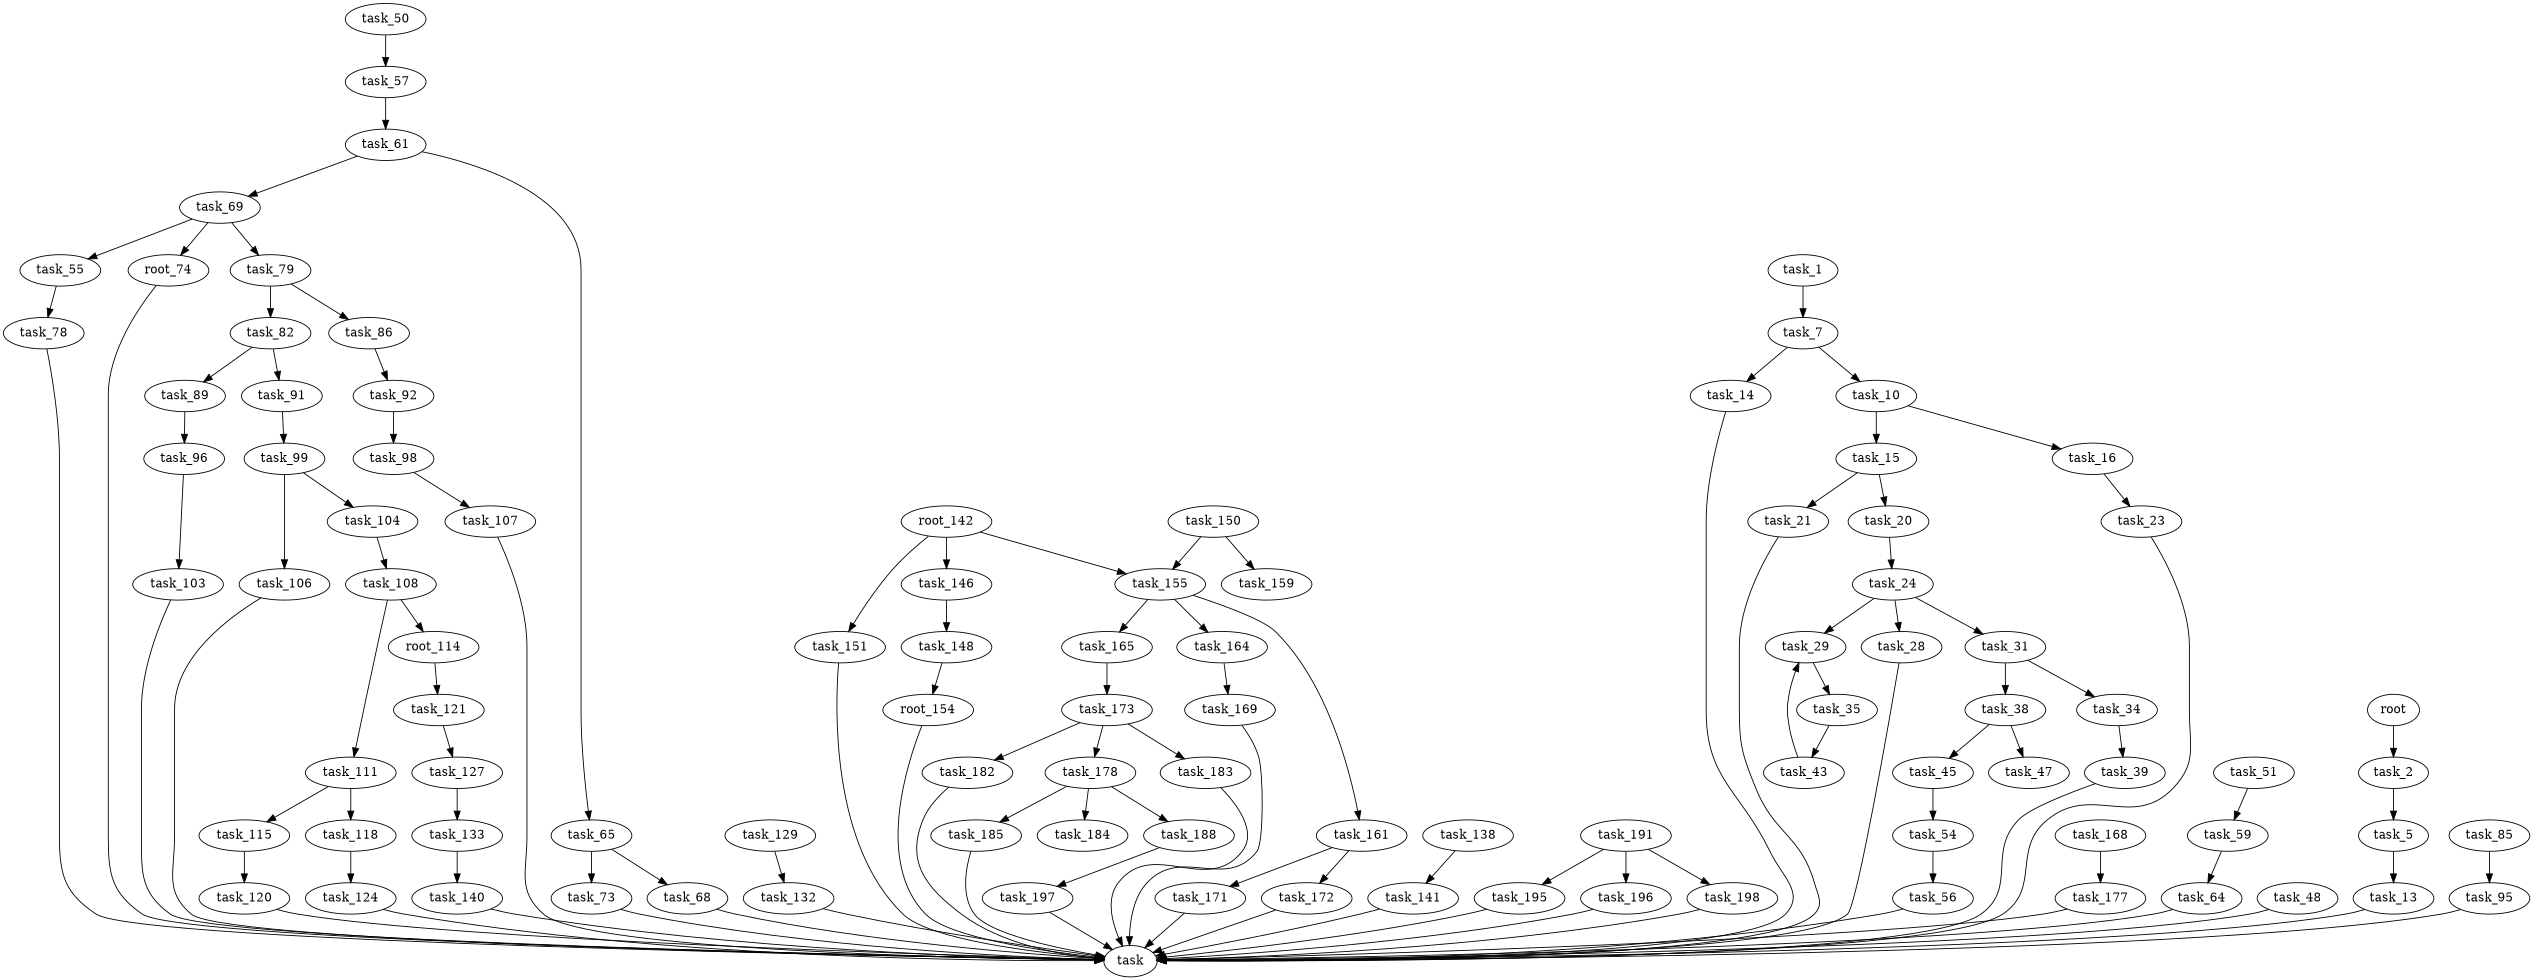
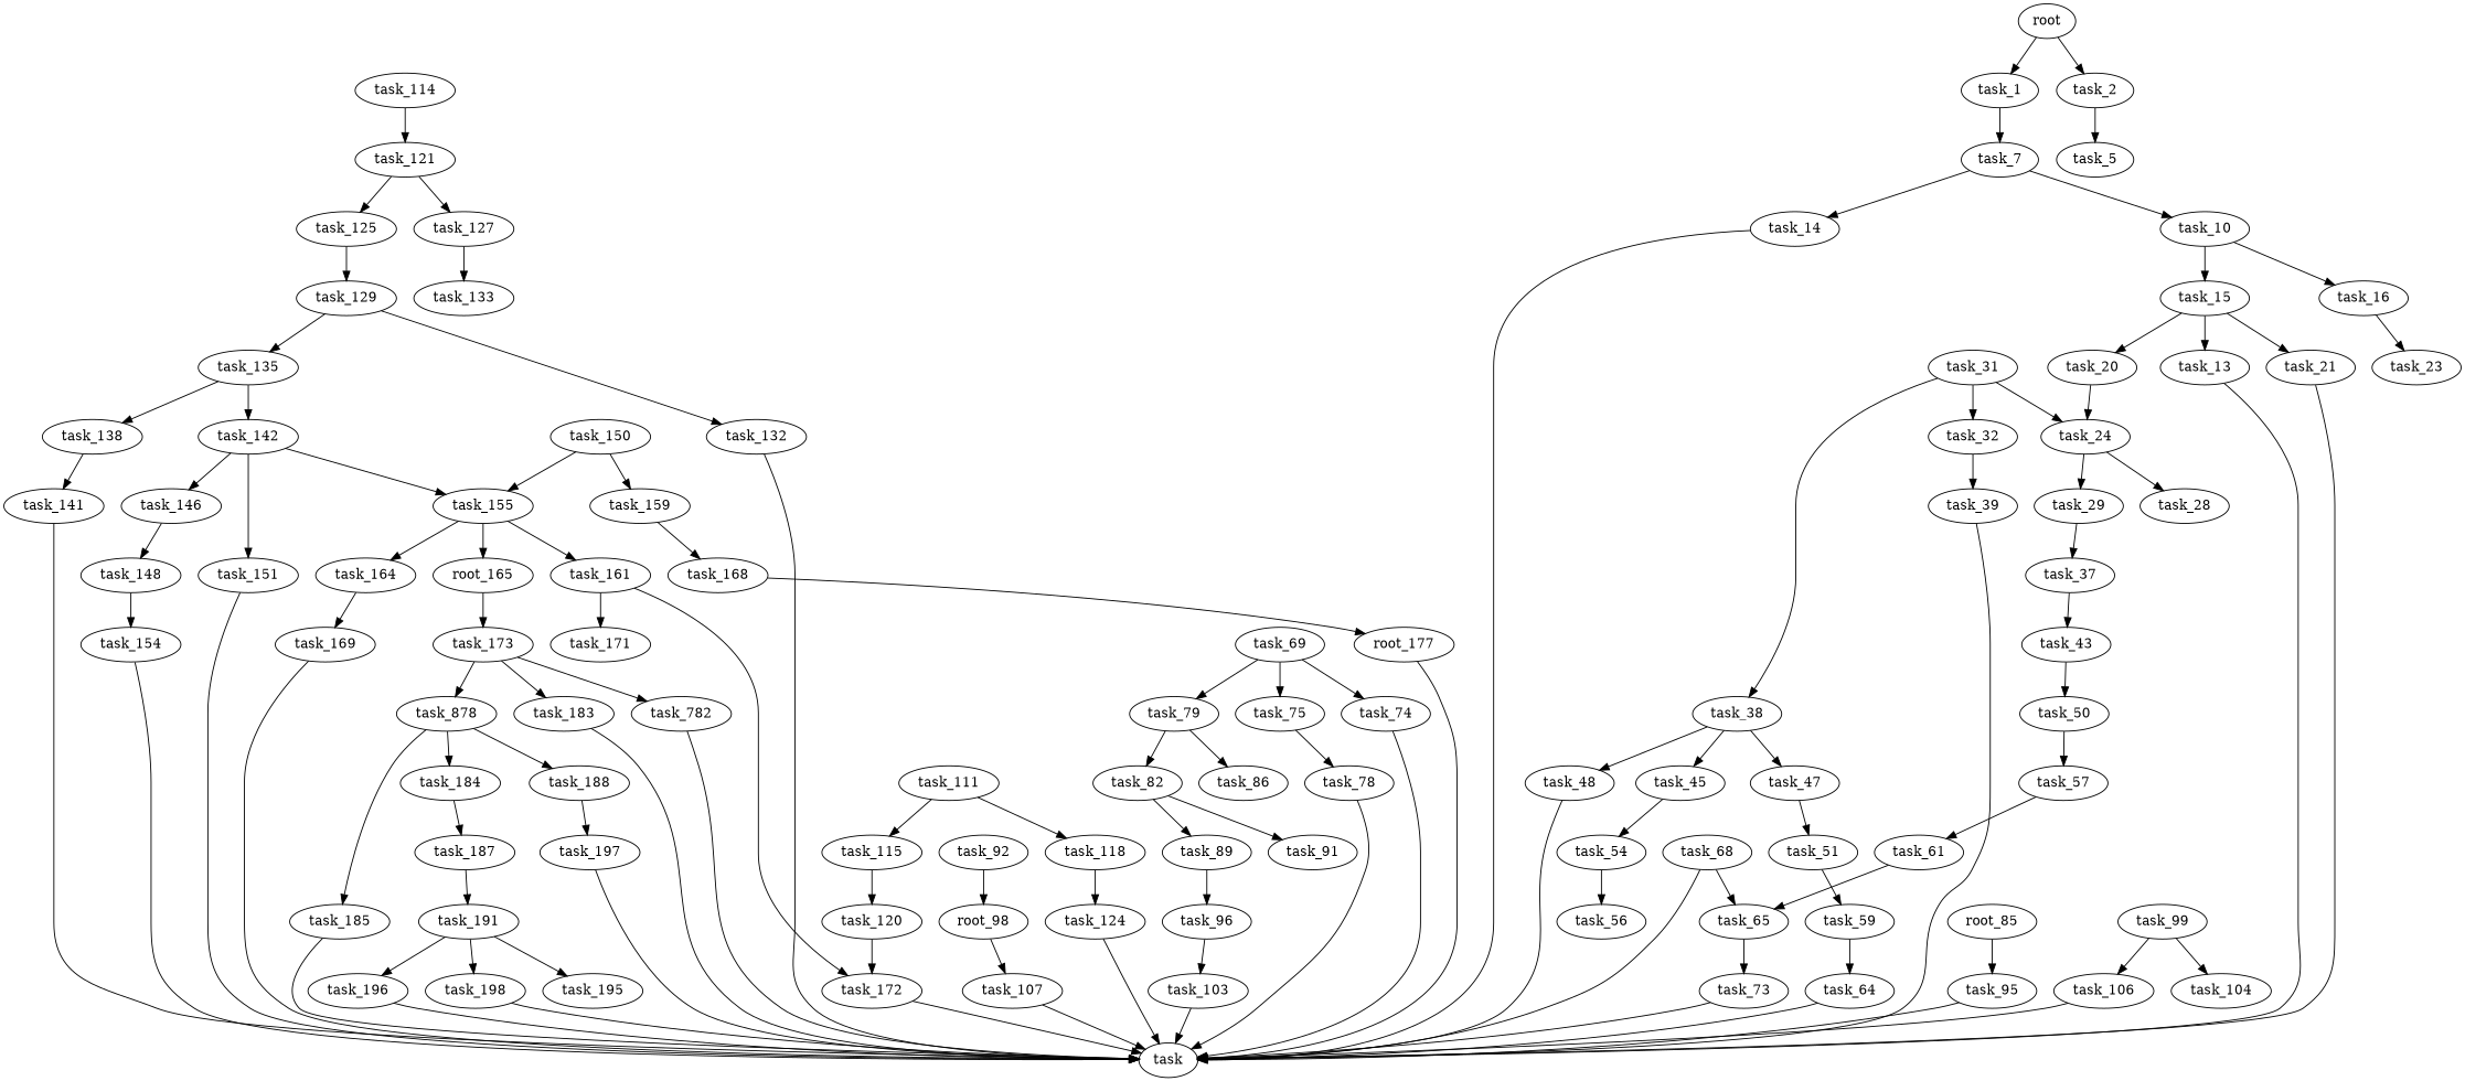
  digraph {
    n1 [label=task]
    task_124
    task_107
    task_129
+   task_135
    task_132
-   task_142 [label=root_142]
+   task_142
    task_138
-   task_182
+   task_182 [label=task_782]
    task_155
    task_151
    task_146
    task_141
    task_191
    task_196
    task_198
    task_195
    task_161
-   task_165
+   task_165 [label=root_165]
    task_164
    task_172
    task_171
    task_173
    task_169
    task_24
    task_29
    task_28
    task_31
-   task_35
-   task_34
+   task_35 [label=task_37]
+   task_34 [label=task_32]
    task_38
-   task_177
+   task_177 [label=root_177]
    task_16
    task_23
    task_150
    task_159
    task_168
    task_89
    task_96
    task_103
    task_7
    task_14
    task_10
    task_15
-   task_74 [label=root_74]
+   task_74
    task_43
-   task_114 [label=root_114]
+   task_114
    task_121
+   task_125
    task_127
    task_39
    task_69
    task_79
-   task_75 [label=task_55]
+   task_75
    task_82
    task_86
    task_78
    task_185
    task_64
    task_56
-   task_178
+   task_178 [label=task_878]
    task_183
    task_184
    task_188
    task_148
-   task_154 [label=root_154]
+   task_154
    task_48
    task_47
    task_45
    task_51
    task_54
+   task_187
    task_50
    task_57
    task_61
    task_104
-   task_108
    task_111
    task_120
    root
    task_2
    task_1
    task_5
    task_13
    task_91
    task_99
    task_197
    task_106
    task_68
    task_65
    task_133
-   task_140
    task_21
    task_20
    task_115
    task_92
    task_59
-   task_85
+   task_85 [label=root_85]
    task_95
-   task_98
+   task_98 [label=root_98]
    task_118
    task_73
    task_124 -> n1
    task_107 -> n1
+   task_129 -> task_135
    task_129 -> task_132
+   task_135 -> task_142
+   task_135 -> task_138
    task_132 -> n1
    task_142 -> task_155
    task_142 -> task_151
    task_142 -> task_146
    task_138 -> task_141
    task_182 -> n1
    task_155 -> task_161
    task_155 -> task_165
    task_155 -> task_164
    task_151 -> n1
    task_146 -> task_148
    task_141 -> n1
    task_191 -> task_196
    task_191 -> task_198
    task_191 -> task_195
    task_196 -> n1
    task_198 -> n1
-   task_195 -> n1
    task_161 -> task_172
    task_161 -> task_171
    task_165 -> task_173
    task_164 -> task_169
    task_172 -> n1
-   task_171 -> n1
    task_173 -> task_182
    task_173 -> task_178
    task_173 -> task_183
    task_169 -> n1
    task_24 -> task_29
    task_24 -> task_28
-   task_24 -> task_31
+   task_31 -> task_24
    task_29 -> task_35
-   task_28 -> n1
    task_31 -> task_34
    task_31 -> task_38
    task_35 -> task_43
    task_34 -> task_39
+   task_38 -> task_48
    task_38 -> task_47
    task_38 -> task_45
    task_177 -> n1
    task_16 -> task_23
-   task_23 -> n1
    task_150 -> task_155
    task_150 -> task_159
+   task_159 -> task_168
    task_168 -> task_177
    task_89 -> task_96
    task_96 -> task_103
    task_103 -> n1
    task_7 -> task_14
    task_7 -> task_10
    task_14 -> n1
    task_10 -> task_16
    task_10 -> task_15
    task_15 -> task_21
    task_15 -> task_20
    task_74 -> n1
-   task_43 -> task_29
+   task_43 -> task_50
    task_114 -> task_121
+   task_121 -> task_125
    task_121 -> task_127
+   task_125 -> task_129
    task_127 -> task_133
    task_39 -> n1
    task_69 -> task_74
    task_69 -> task_79
    task_69 -> task_75
    task_79 -> task_82
    task_79 -> task_86
    task_75 -> task_78
    task_82 -> task_89
    task_82 -> task_91
-   task_86 -> task_92
    task_78 -> n1
    task_185 -> n1
    task_64 -> n1
-   task_56 -> n1
    task_178 -> task_185
    task_178 -> task_184
    task_178 -> task_188
    task_183 -> n1
+   task_184 -> task_187
    task_188 -> task_197
    task_148 -> task_154
    task_154 -> n1
    task_48 -> n1
+   task_47 -> task_51
    task_45 -> task_54
    task_51 -> task_59
    task_54 -> task_56
+   task_187 -> task_191
    task_50 -> task_57
    task_57 -> task_61
-   task_61 -> task_69
    task_61 -> task_65
-   task_104 -> task_108
-   task_108 -> task_114
-   task_108 -> task_111
    task_111 -> task_115
    task_111 -> task_118
-   task_120 -> n1
+   task_120 -> task_172
    root -> task_2
+   root -> task_1
    task_2 -> task_5
    task_1 -> task_7
-   task_5 -> task_13
+   task_15 -> task_13
    task_13 -> n1
-   task_91 -> task_99
    task_99 -> task_104
    task_99 -> task_106
    task_197 -> n1
    task_106 -> n1
    task_68 -> n1
-   task_65 -> task_68
+   task_68 -> task_65
    task_65 -> task_73
-   task_133 -> task_140
-   task_140 -> n1
    task_21 -> n1
    task_20 -> task_24
    task_115 -> task_120
    task_92 -> task_98
    task_59 -> task_64
    task_85 -> task_95
    task_95 -> n1
    task_98 -> task_107
    task_118 -> task_124
    task_73 -> n1
  }
